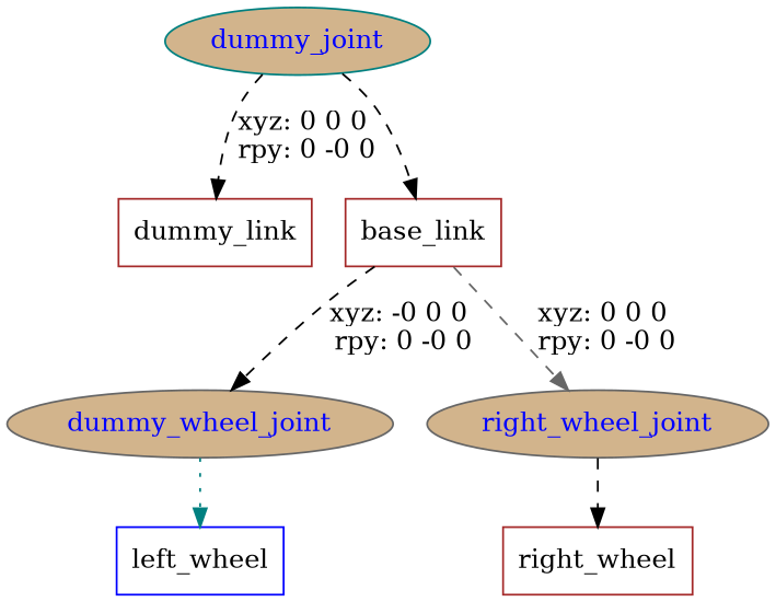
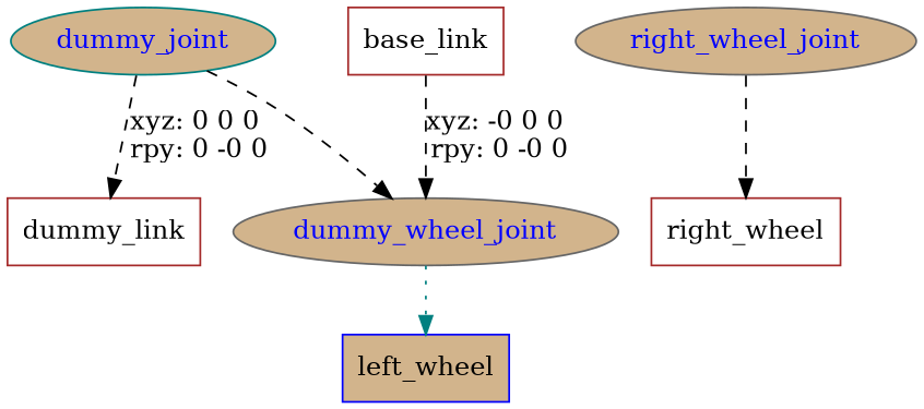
  digraph {
    node [color=brown fillcolor=tan shape=box style=filled]
    edge [color=black style=dashed]
    n1 [fillcolor=white label=dummy_link]
    dummy_joint [color=teal fontcolor=blue shape=ellipse]
    n3 [fillcolor=white label=base_link]
    n4 [color=gray40 fontcolor=blue label=dummy_wheel_joint shape=ellipse]
    right_wheel_joint [color=gray40 fontcolor=blue shape=ellipse]
-   n6 [color=blue fillcolor=white label=left_wheel]
+   n6 [color=blue label=left_wheel]
    n7 [fillcolor=white label=right_wheel]
    dummy_joint -> n1 [label="xyz: 0 0 0 \nrpy: 0 -0 0"]
-   dummy_joint -> n3
+   dummy_joint -> n4
    n3 -> n4 [label="xyz: -0 0 0 \nrpy: 0 -0 0"]
-   n3 -> right_wheel_joint [color=gray40 label="xyz: 0 0 0 \nrpy: 0 -0 0"]
    n4 -> n6 [color=teal style=dotted]
    right_wheel_joint -> n7
  }
